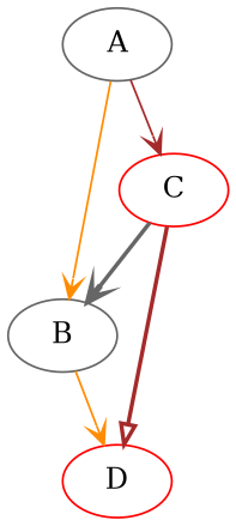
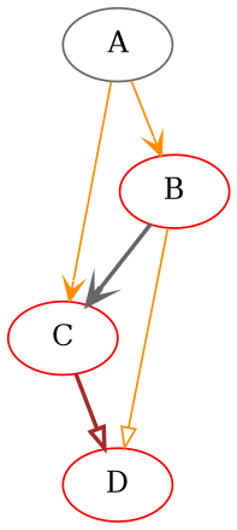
  digraph {
    node [color=gray40]
    edge [arrowhead=vee color=darkorange style=solid]
    n1 [label=A]
-   n2 [label=B]
+   n2 [color=red label=B]
    n3 [color=red label=C]
    n4 [color=red label=D]
    n1 -> n2
-   n1 -> n3 [color=brown]
-   n3 -> n2 [color=gray40 style=bold]
-   n2 -> n4
+   n1 -> n3
+   n2 -> n3 [color=gray40 style=bold]
+   n2 -> n4 [arrowhead=onormal]
    n3 -> n4 [arrowhead=onormal color=brown style=bold]
  }
